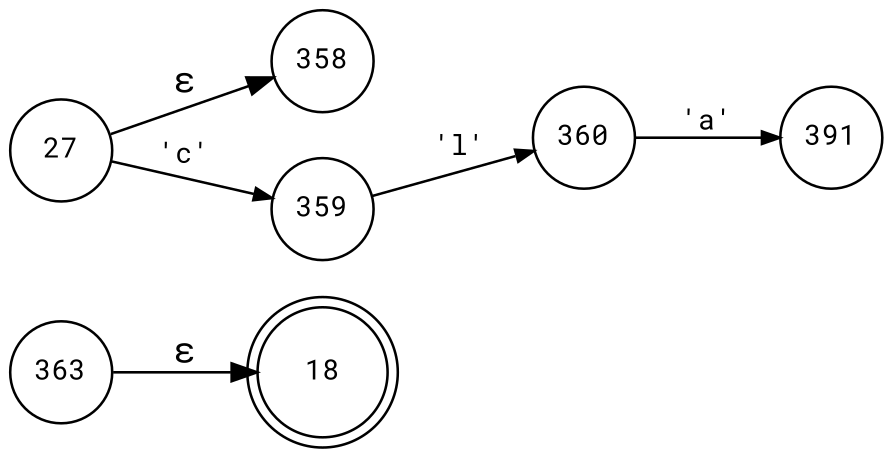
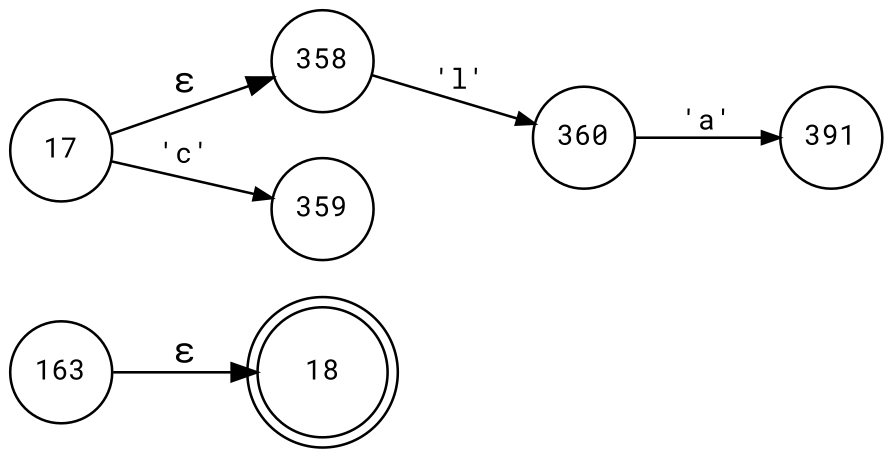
  digraph {
    fontname="Roboto Mono"
    rankdir=LR
    node [fixedsize=true fontname="Roboto Mono" fontsize=11 shape=circle peripheries=1]
    edge [fontname="Roboto Mono" arrowhead=normal arrowsize=.7 fontsize=11]
    n1 [label=18 shape=doublecircle width=.6 peripheries=""]
-   n2 [label=27 width=.55]
+   n2 [label=17 width=.55]
    n3 [label=358 width=.55]
    n4 [label=359 width=.55]
    n5 [label=360 width=.55]
    n6 [label=391 width=.55]
-   n7 [label=363 width=.55]
+   n7 [label=163 width=.55]
    n2 -> n3 [label="&epsilon;" arrowhead="" arrowsize="" fontsize=""]
    n2 -> n4 [label="'c'"]
-   n4 -> n5 [label="'l'"]
+   n3 -> n5 [label="'l'"]
    n5 -> n6 [label="'a'"]
    n7 -> n1 [label="&epsilon;" arrowhead="" arrowsize="" fontsize=""]
  }
